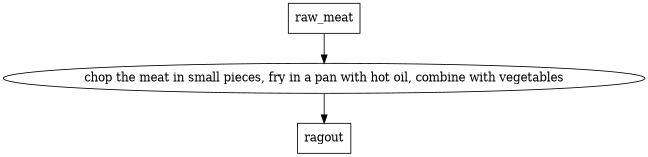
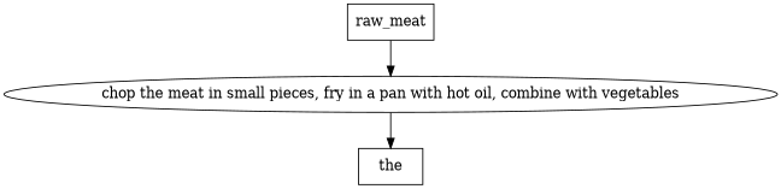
  digraph {
    rankdir=TB
    node [shape=box]
    raw_meat
    n2 [label="chop the meat in small pieces, fry in a pan with hot oil, combine with vegetables" shape=""]
-   ragout
+   ragout [label=the]
    raw_meat -> n2
    n2 -> ragout
  }
